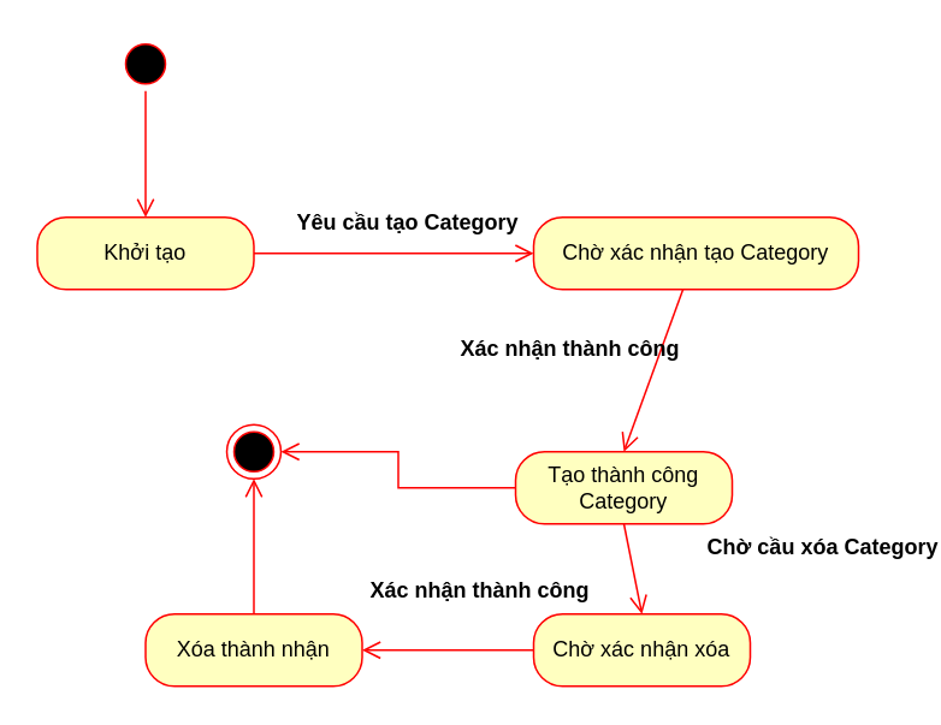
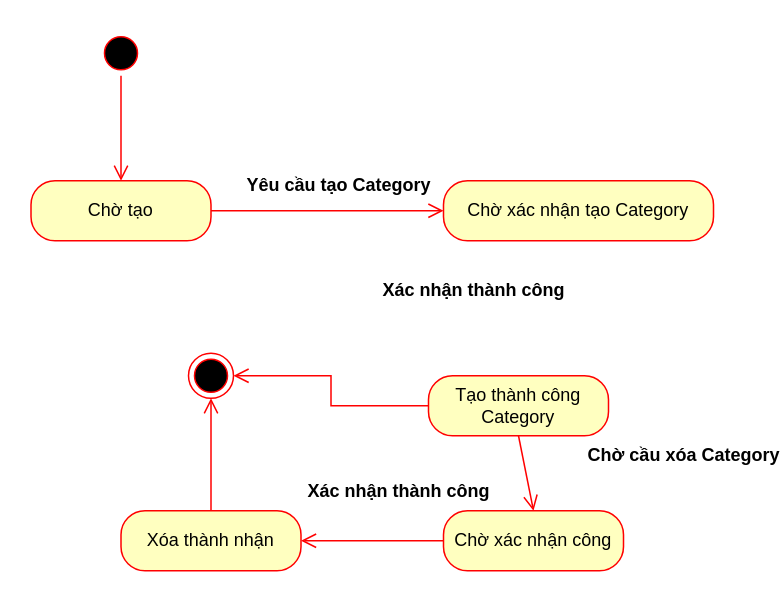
  <mxCell id="0" />
  <mxCell id="1" parent="0" />
  <mxCell id="2" value="" style="ellipse;html=1;shape=endState;fillColor=#000000;strokeColor=#ff0000;" vertex="1" parent="1"><mxGeometry x="125" y="235" width="30" height="30" as="geometry" /></mxCell>
  <mxCell id="3" value="" style="ellipse;html=1;shape=startState;fillColor=#000000;strokeColor=#ff0000;" vertex="1" parent="1"><mxGeometry x="65" y="20" width="30" height="30" as="geometry" /></mxCell>
  <mxCell id="4" value="" style="html=1;verticalAlign=bottom;endArrow=open;endSize=8;strokeColor=#ff0000;rounded=0;entryX=0.5;entryY=0;entryDx=0;entryDy=0;" edge="1" source="3" parent="1" target="5"><mxGeometry relative="1" as="geometry"><mxPoint x="80" y="120" as="targetPoint" /></mxGeometry></mxCell>
- <mxCell id="5" value="Khởi tạo" style="rounded=1;whiteSpace=wrap;html=1;arcSize=40;fontColor=#000000;fillColor=#ffffc0;strokeColor=#ff0000;" vertex="1" parent="1"><mxGeometry x="20" y="120" width="120" height="40" as="geometry" /></mxCell>
+ <mxCell id="5" value="Chờ tạo" style="rounded=1;whiteSpace=wrap;html=1;arcSize=40;fontColor=#000000;fillColor=#ffffc0;strokeColor=#ff0000;" vertex="1" parent="1"><mxGeometry x="20" y="120" width="120" height="40" as="geometry" /></mxCell>
  <mxCell id="6" value="" style="edgeStyle=orthogonalEdgeStyle;html=1;verticalAlign=bottom;endArrow=open;endSize=8;strokeColor=#ff0000;rounded=0;entryX=0;entryY=0.5;entryDx=0;entryDy=0;" edge="1" source="5" parent="1" target="8"><mxGeometry relative="1" as="geometry"><mxPoint x="325" y="140" as="targetPoint" /></mxGeometry></mxCell>
  <mxCell id="7" value="Yêu cầu tạo Category" style="text;align=center;fontStyle=1;verticalAlign=middle;spacingLeft=3;spacingRight=3;strokeColor=none;rotatable=0;points=[[0,0.5],[1,0.5]];portConstraint=eastwest;html=1;" vertex="1" parent="1"><mxGeometry x="185" y="110" width="80" height="26" as="geometry" /></mxCell>
  <mxCell id="8" value="Chờ xác nhận tạo Category" style="rounded=1;whiteSpace=wrap;html=1;arcSize=40;fontColor=#000000;fillColor=#ffffc0;strokeColor=#ff0000;" vertex="1" parent="1"><mxGeometry x="295" y="120" width="180" height="40" as="geometry" /></mxCell>
- <mxCell id="9" value="" style="html=1;verticalAlign=bottom;endArrow=open;endSize=8;strokeColor=#ff0000;rounded=0;entryX=0.5;entryY=0;entryDx=0;entryDy=0;" edge="1" source="8" parent="1" target="10"><mxGeometry relative="1" as="geometry"><mxPoint x="385" y="220" as="targetPoint" /></mxGeometry></mxCell>
  <mxCell id="10" value="Tạo thành công Category" style="rounded=1;whiteSpace=wrap;html=1;arcSize=40;fontColor=#000000;fillColor=#ffffc0;strokeColor=#ff0000;" vertex="1" parent="1"><mxGeometry x="285" y="250" width="120" height="40" as="geometry" /></mxCell>
  <mxCell id="11" value="Xác nhận thành công" style="text;align=center;fontStyle=1;verticalAlign=middle;spacingLeft=3;spacingRight=3;strokeColor=none;rotatable=0;points=[[0,0.5],[1,0.5]];portConstraint=eastwest;html=1;" vertex="1" parent="1"><mxGeometry x="275" y="180" width="80" height="26" as="geometry" /></mxCell>
  <mxCell id="12" value="" style="edgeStyle=orthogonalEdgeStyle;html=1;verticalAlign=bottom;endArrow=open;endSize=8;strokeColor=#ff0000;rounded=0;exitX=0;exitY=0.5;exitDx=0;exitDy=0;entryX=1;entryY=0.5;entryDx=0;entryDy=0;" edge="1" parent="1" source="10" target="2"><mxGeometry relative="1" as="geometry"><mxPoint x="155" y="250" as="targetPoint" /><mxPoint x="395" y="280" as="sourcePoint" /></mxGeometry></mxCell>
- <mxCell id="13" value="Chờ xác nhận xóa" style="rounded=1;whiteSpace=wrap;html=1;arcSize=40;fontColor=#000000;fillColor=#ffffc0;strokeColor=#ff0000;" vertex="1" parent="1"><mxGeometry x="295" y="340" width="120" height="40" as="geometry" /></mxCell>
+ <mxCell id="13" value="Chờ xác nhận công" style="rounded=1;whiteSpace=wrap;html=1;arcSize=40;fontColor=#000000;fillColor=#ffffc0;strokeColor=#ff0000;" vertex="1" parent="1"><mxGeometry x="295" y="340" width="120" height="40" as="geometry" /></mxCell>
  <mxCell id="14" value="" style="edgeStyle=orthogonalEdgeStyle;html=1;verticalAlign=bottom;endArrow=open;endSize=8;strokeColor=#ff0000;rounded=0;exitX=0;exitY=0.5;exitDx=0;exitDy=0;entryX=1;entryY=0.5;entryDx=0;entryDy=0;" edge="1" source="13" parent="1" target="17"><mxGeometry relative="1" as="geometry"><mxPoint x="245" y="360" as="targetPoint" /></mxGeometry></mxCell>
  <mxCell id="15" value="" style="html=1;verticalAlign=bottom;endArrow=open;endSize=8;strokeColor=#ff0000;rounded=0;exitX=0.5;exitY=1;exitDx=0;exitDy=0;entryX=0.5;entryY=0;entryDx=0;entryDy=0;" edge="1" parent="1" source="10" target="13"><mxGeometry relative="1" as="geometry"><mxPoint x="405" y="350" as="targetPoint" /><mxPoint x="405" y="290" as="sourcePoint" /></mxGeometry></mxCell>
  <mxCell id="16" value="Chờ cầu xóa&amp;nbsp;&lt;span style=&quot;text-wrap: wrap;&quot;&gt;Category&lt;/span&gt;" style="text;align=center;fontStyle=1;verticalAlign=middle;spacingLeft=3;spacingRight=3;strokeColor=none;rotatable=0;points=[[0,0.5],[1,0.5]];portConstraint=eastwest;html=1;" vertex="1" parent="1"><mxGeometry x="415" y="290" width="80" height="26" as="geometry" /></mxCell>
  <mxCell id="17" value="Xóa thành nhận" style="rounded=1;whiteSpace=wrap;html=1;arcSize=40;fontColor=#000000;fillColor=#ffffc0;strokeColor=#ff0000;" vertex="1" parent="1"><mxGeometry x="80" y="340" width="120" height="40" as="geometry" /></mxCell>
  <mxCell id="18" value="" style="html=1;verticalAlign=bottom;endArrow=open;endSize=8;strokeColor=#ff0000;rounded=0;entryX=0.5;entryY=1;entryDx=0;entryDy=0;" edge="1" source="17" parent="1" target="2"><mxGeometry relative="1" as="geometry"><mxPoint x="185" y="440" as="targetPoint" /></mxGeometry></mxCell>
  <mxCell id="19" value="Xác nhận thành công" style="text;align=center;fontStyle=1;verticalAlign=middle;spacingLeft=3;spacingRight=3;strokeColor=none;rotatable=0;points=[[0,0.5],[1,0.5]];portConstraint=eastwest;html=1;" vertex="1" parent="1"><mxGeometry x="235" y="314" width="60" height="26" as="geometry" /></mxCell>
